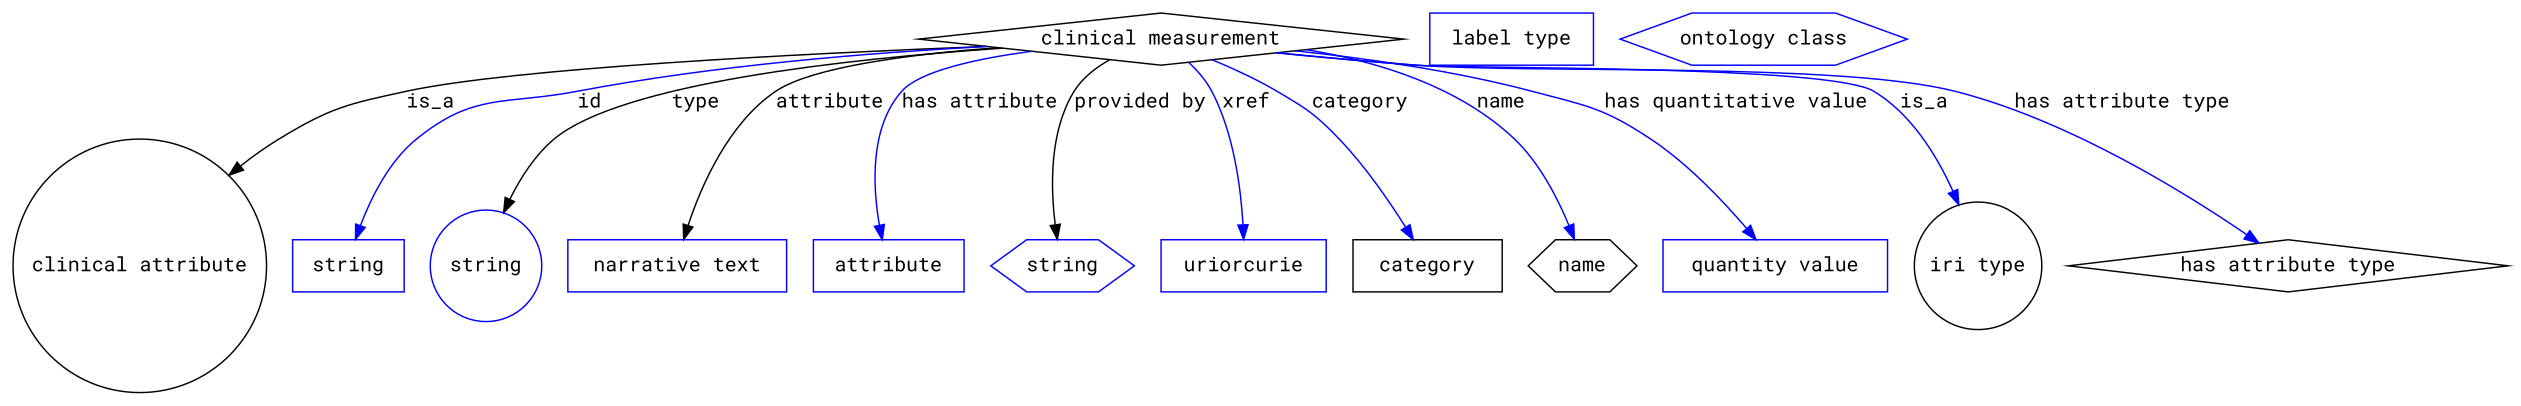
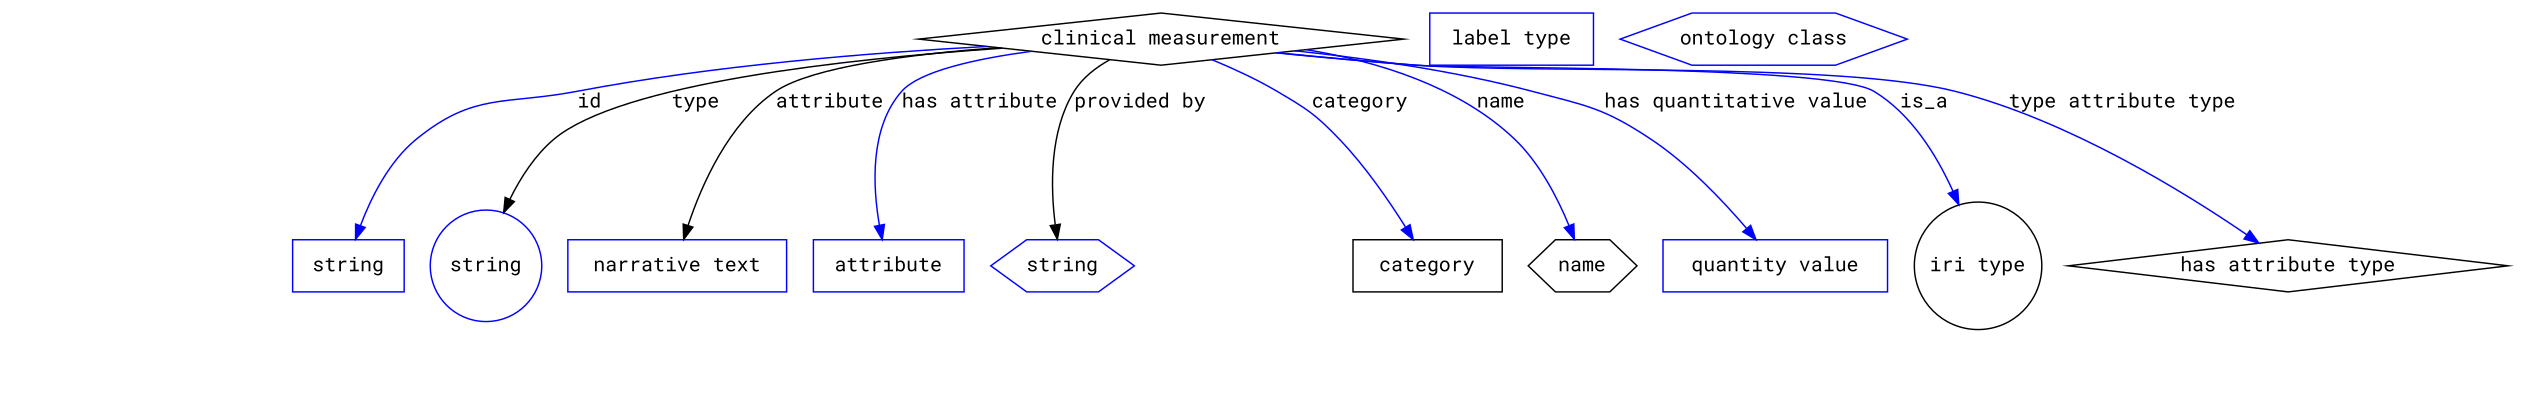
  digraph {
    fontname="Roboto Mono"
    node [fontname="Roboto Mono" shape=box color=blue]
    edge [color=blue fontname="Roboto Mono" style=solid]
    n1 [height=0.5 label="clinical measurement" shape=diamond width=3.0692 color=""]
-   "clinical attribute" [height=0.5 shape=circle width=2.4373 color=""]
    n3 [height=0.5 label=string width=1.0652]
    n4 [height=0.5 label=string shape=circle width=1.0652]
    n5 [height=0.5 label="narrative text" width=2.0943]
    n6 [height=0.5 label=attribute width=1.4443]
    n7 [height=0.5 label=string shape=hexagon width=1.0652]
-   n8 [height=0.5 label=uriorcurie width=1.5887]
    category [height=0.5 width=1.4263 color=""]
    name [height=0.5 shape=hexagon width=1.011 color=""]
    n11 [height=0.5 label="quantity value" width=2.1484]
    n12 [color=black height=0.5 label="iri type" shape=circle width=1.2277]
    "has attribute type" [height=0.5 shape=diamond width=2.6359 color=""]
    n14 [height=0.5 label="label type" width=1.5707]
    n15 [height=0.5 label="ontology class" shape=hexagon width=2.1304]
-   n1 -> "clinical attribute" [color=black label=is_a style=""]
    n1 -> n3 [label=id]
    n1 -> n4 [color=black label=type]
    n1 -> n5 [color=black label=attribute]
    n1 -> n6 [label="has attribute"]
    n1 -> n7 [color=black label="provided by"]
-   n1 -> n8 [label=xref]
    n1 -> category [label=category]
    n1 -> name [label=name]
    n1 -> n11 [label="has quantitative value"]
    n1 -> n12 [label=is_a]
-   n1 -> "has attribute type" [label="has attribute type"]
+   n1 -> "has attribute type" [label="type attribute type"]
  }
